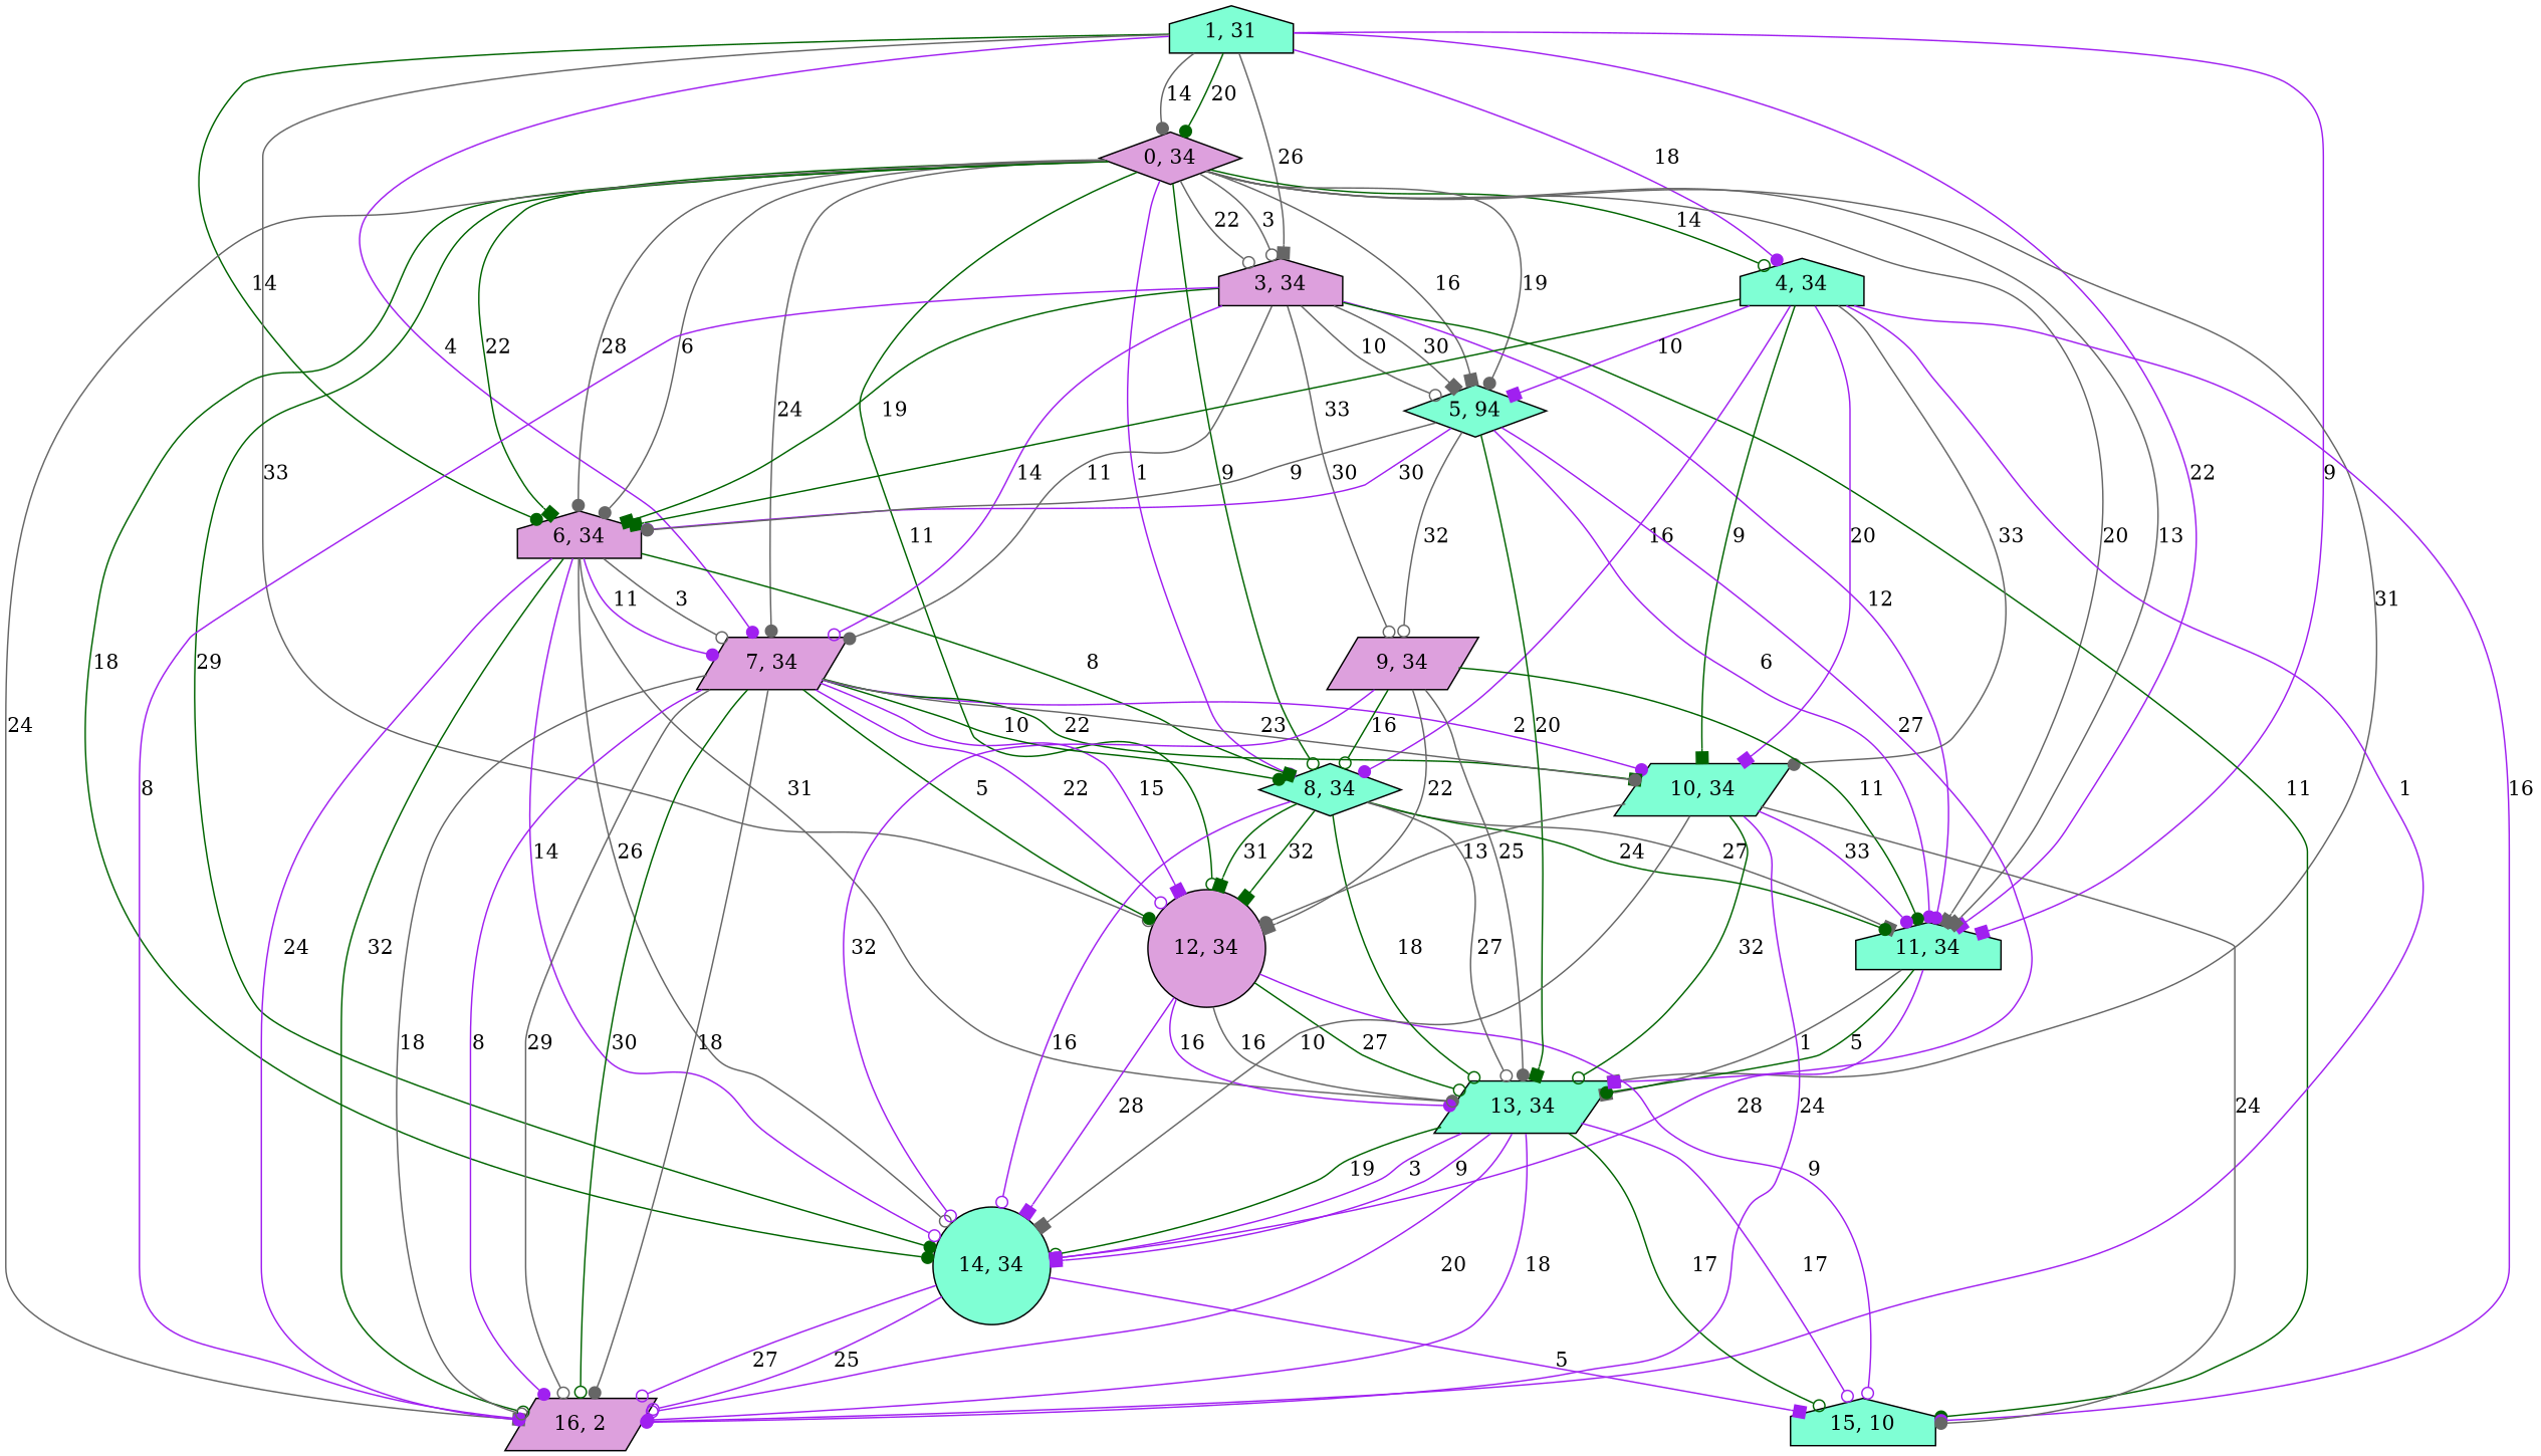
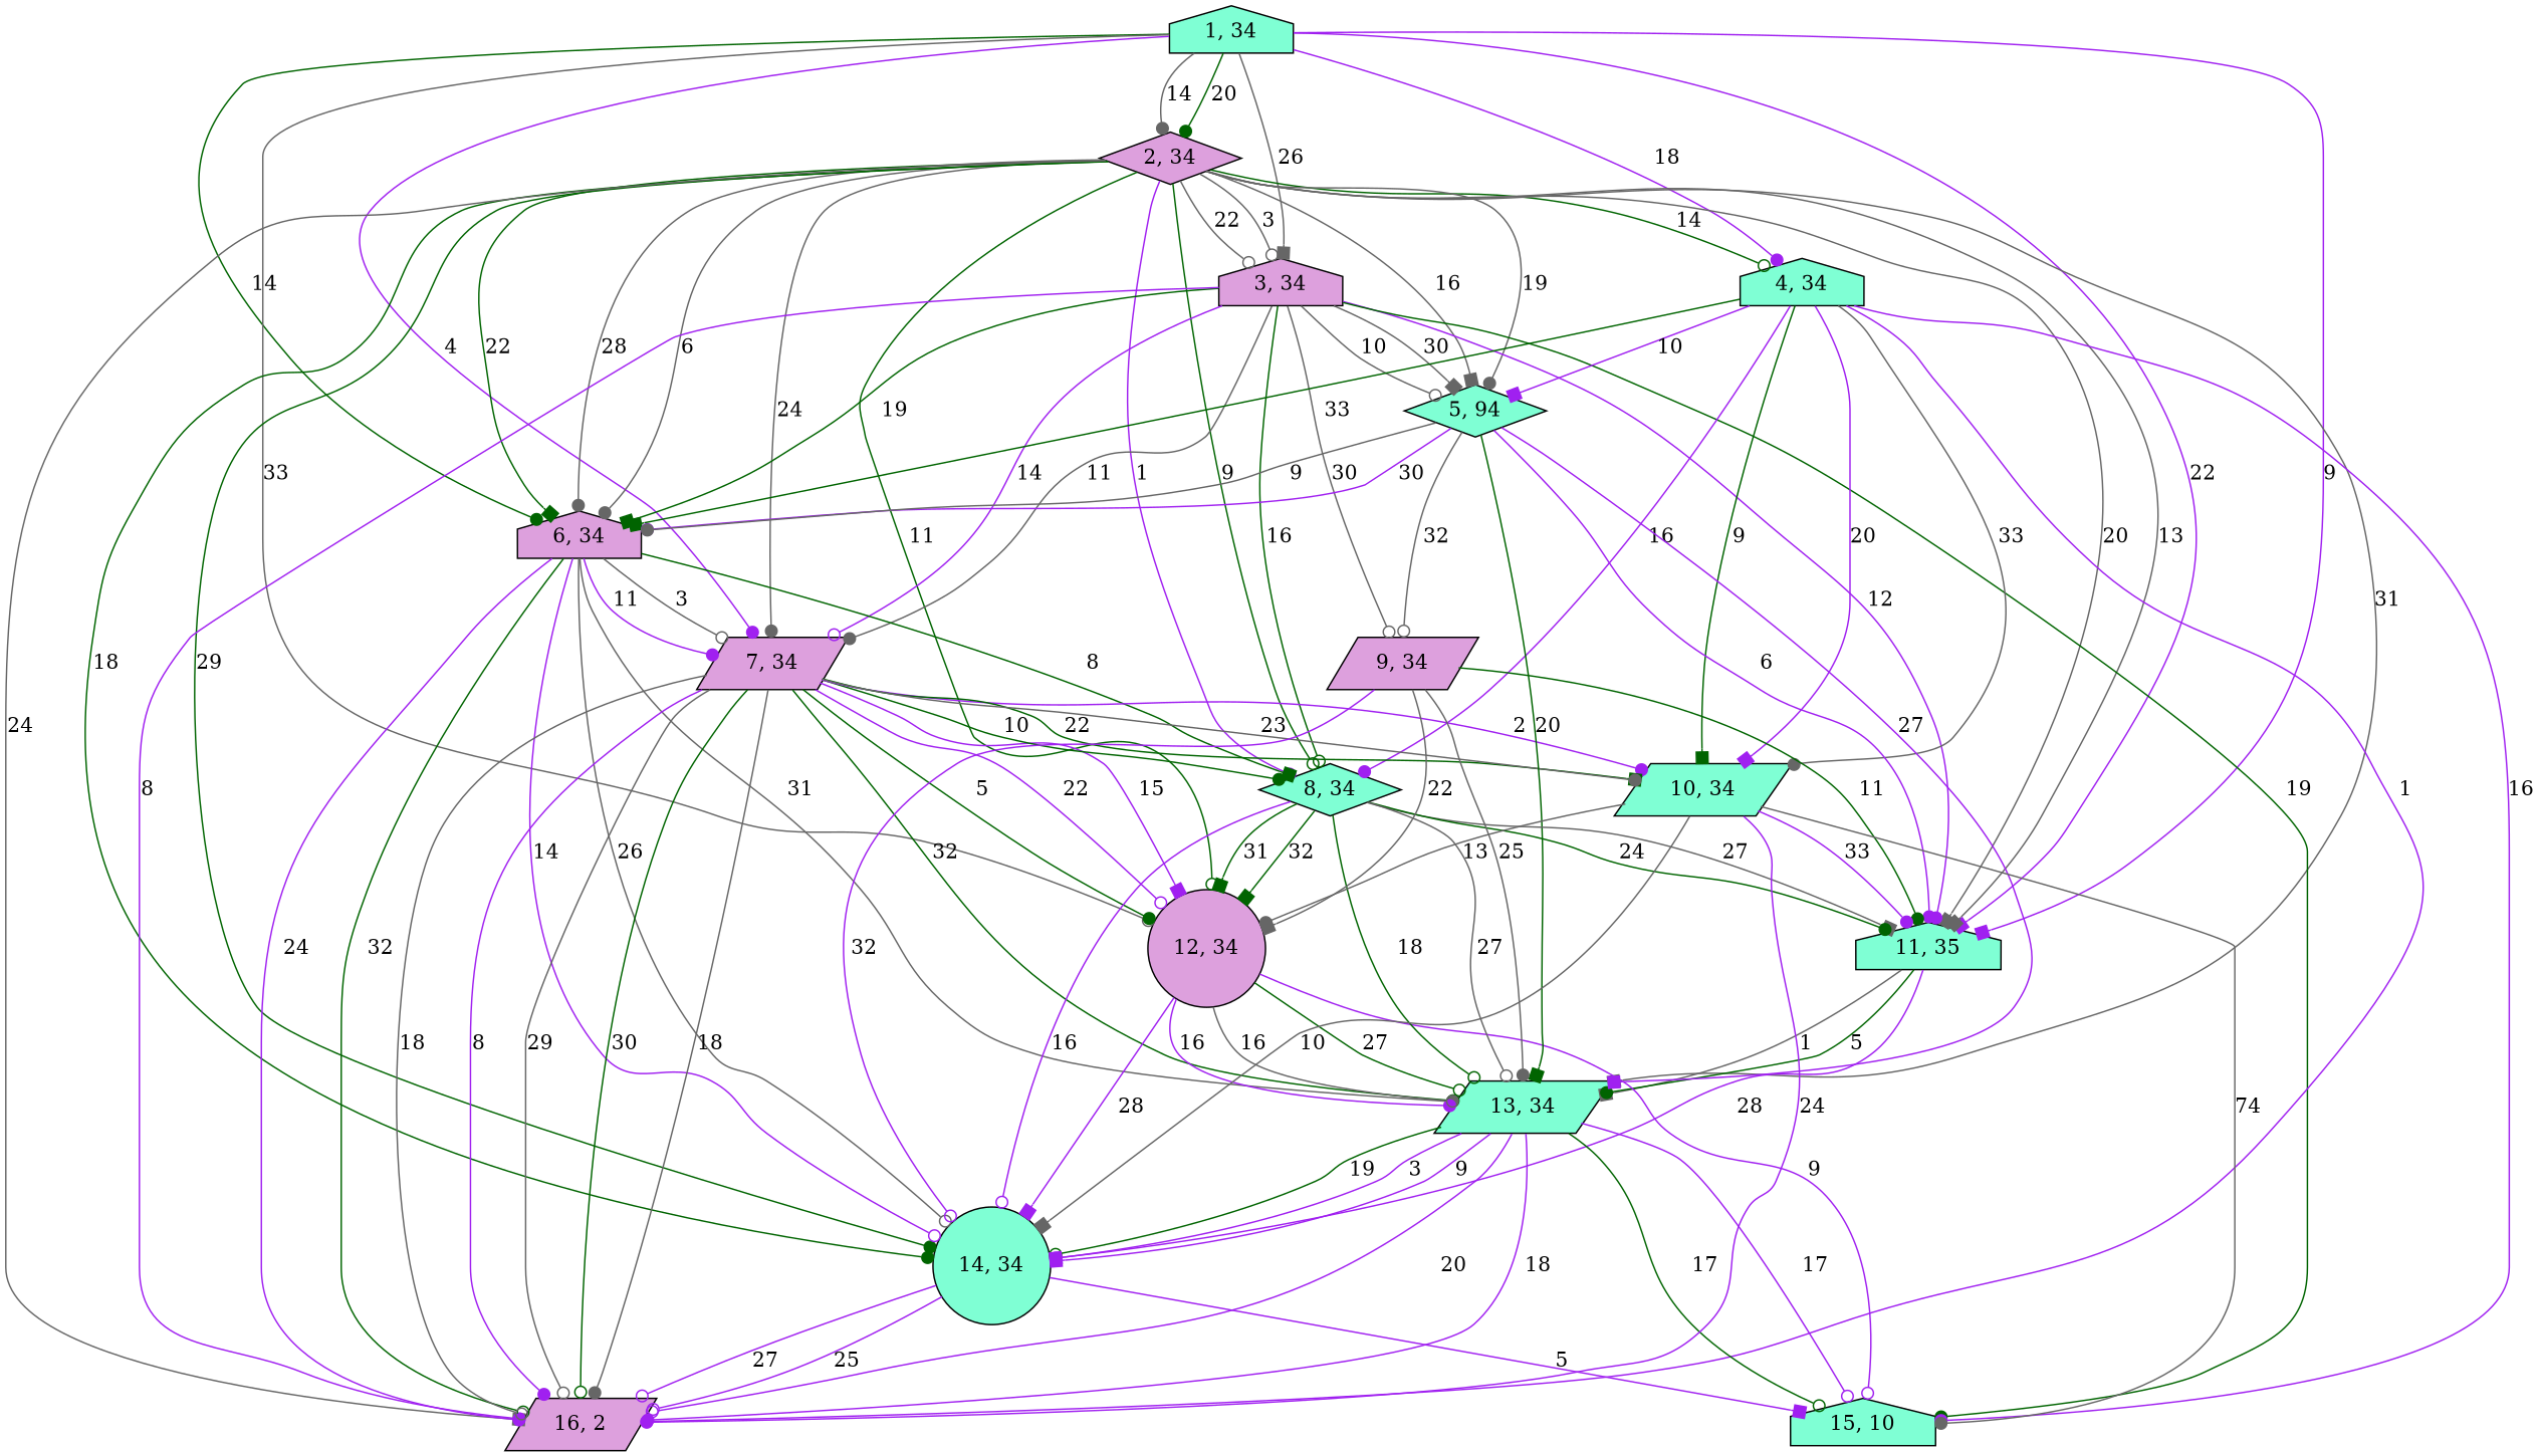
  digraph {
    node [fillcolor=aquamarine shape=house style=filled]
    edge [arrowhead=dot color=purple]
-   n1 [label="1, 31"]
-   n2 [fillcolor=plum label="0, 34" shape=diamond]
+   n1 [label="1, 34"]
+   n2 [fillcolor=plum label="2, 34" shape=diamond]
    n3 [fillcolor=plum label="3, 34"]
    n4 [label="4, 34"]
    n5 [fillcolor=plum label="6, 34"]
    n6 [fillcolor=plum label="7, 34" shape=parallelogram]
-   n7 [label="11, 34"]
+   n7 [label="11, 35"]
    n8 [fillcolor=plum label="12, 34" shape=circle]
    n9 [label="5, 94" shape=diamond]
    n10 [label="8, 34" shape=diamond]
    n11 [label="13, 34" shape=parallelogram]
    n12 [label="14, 34" shape=circle]
    n13 [fillcolor=plum label="16, 2" shape=parallelogram]
    n14 [fillcolor=plum label="9, 34" shape=parallelogram]
    n15 [label="15, 10"]
    n16 [label="10, 34" shape=parallelogram]
    n1 -> n2 [color=darkgreen label=20]
    n1 -> n2 [color=gray40 label=14]
    n1 -> n3 [arrowhead=box color=gray40 label=26]
    n1 -> n4 [label=18]
    n1 -> n5 [color=darkgreen label=14]
    n1 -> n6 [label=4]
    n1 -> n7 [arrowhead=box label=9]
    n1 -> n7 [arrowhead=box label=22]
    n1 -> n8 [arrowhead=odot color=gray40 label=33]
    n2 -> n3 [arrowhead=odot color=gray40 label=3]
    n2 -> n3 [arrowhead=odot color=gray40 label=22]
    n2 -> n4 [arrowhead=odot color=darkgreen label=14]
    n2 -> n5 [arrowhead=box color=darkgreen label=22]
    n2 -> n5 [color=gray40 label=28]
    n2 -> n5 [color=gray40 label=6]
    n2 -> n6 [color=gray40 label=24]
    n2 -> n7 [arrowhead=box color=gray40 label=20]
    n2 -> n7 [arrowhead=box color=gray40 label=13]
    n2 -> n8 [arrowhead=odot color=darkgreen label=11]
    n2 -> n9 [color=gray40 label=19]
    n2 -> n9 [arrowhead=box color=gray40 label=16]
    n2 -> n10 [arrowhead=odot label=1]
    n2 -> n10 [arrowhead=odot color=darkgreen label=9]
    n2 -> n11 [arrowhead=box color=gray40 label=31]
    n2 -> n12 [color=darkgreen label=29]
    n2 -> n12 [color=darkgreen label=18]
    n2 -> n13 [arrowhead=box color=gray40 label=24]
    n3 -> n5 [arrowhead=box color=darkgreen label=19]
    n3 -> n6 [arrowhead=odot label=14]
    n3 -> n6 [color=gray40 label=11]
    n3 -> n7 [label=12]
    n3 -> n9 [arrowhead=box color=gray40 label=30]
    n3 -> n9 [arrowhead=odot color=gray40 label=10]
-   n14 -> n10 [arrowhead=odot color=darkgreen label=16]
+   n3 -> n10 [arrowhead=odot color=darkgreen label=16]
    n3 -> n13 [label=8]
    n3 -> n14 [arrowhead=odot color=gray40 label=30]
-   n3 -> n15 [color=darkgreen label=11]
+   n3 -> n15 [color=darkgreen label=19]
    n4 -> n5 [arrowhead=box color=darkgreen label=33]
    n4 -> n9 [arrowhead=box label=10]
    n4 -> n10 [label=16]
    n4 -> n13 [label=1]
    n4 -> n15 [label=16]
    n4 -> n16 [color=gray40 label=33]
    n4 -> n16 [arrowhead=box label=20]
    n4 -> n16 [arrowhead=box color=darkgreen label=9]
    n5 -> n6 [arrowhead=odot color=gray40 label=3]
    n5 -> n6 [label=11]
    n5 -> n10 [arrowhead=box color=darkgreen label=8]
    n5 -> n11 [color=gray40 label=31]
    n5 -> n12 [arrowhead=odot color=gray40 label=26]
    n5 -> n12 [arrowhead=odot label=14]
    n5 -> n13 [arrowhead=odot color=darkgreen label=32]
    n5 -> n13 [label=24]
    n6 -> n8 [arrowhead=box label=15]
    n6 -> n8 [color=darkgreen label=5]
    n6 -> n8 [arrowhead=odot label=22]
    n6 -> n10 [color=darkgreen label=10]
-   n16 -> n11 [arrowhead=odot color=darkgreen label=32]
+   n6 -> n11 [arrowhead=odot color=darkgreen label=32]
    n6 -> n13 [arrowhead=odot color=gray40 label=29]
    n6 -> n13 [arrowhead=odot color=darkgreen label=30]
    n6 -> n13 [color=gray40 label=18]
    n6 -> n13 [arrowhead=odot color=gray40 label=18]
    n6 -> n13 [label=8]
    n6 -> n16 [label=2]
    n6 -> n16 [arrowhead=box color=darkgreen label=22]
    n6 -> n16 [color=gray40 label=23]
    n7 -> n11 [arrowhead=box color=gray40 label=1]
    n7 -> n11 [color=darkgreen label=5]
    n7 -> n12 [arrowhead=odot label=28]
    n8 -> n11 [arrowhead=odot color=darkgreen label=27]
    n8 -> n11 [label=16]
    n8 -> n11 [arrowhead=odot color=gray40 label=16]
    n8 -> n12 [arrowhead=box label=28]
    n8 -> n15 [arrowhead=odot label=9]
    n9 -> n5 [arrowhead=odot label=30]
    n9 -> n5 [color=gray40 label=9]
    n9 -> n7 [label=6]
    n9 -> n11 [arrowhead=box label=27]
    n9 -> n11 [arrowhead=box color=darkgreen label=20]
    n9 -> n14 [arrowhead=odot color=gray40 label=32]
    n10 -> n7 [arrowhead=box color=gray40 label=27]
    n10 -> n7 [color=darkgreen label=24]
    n10 -> n8 [arrowhead=box color=darkgreen label=32]
    n10 -> n8 [arrowhead=box color=darkgreen label=31]
    n10 -> n11 [arrowhead=odot color=darkgreen label=18]
    n10 -> n11 [arrowhead=odot color=gray40 label=27]
    n10 -> n12 [arrowhead=odot label=16]
    n11 -> n12 [arrowhead=box label=9]
    n11 -> n12 [arrowhead=odot color=darkgreen label=19]
    n11 -> n12 [arrowhead=box label=3]
    n11 -> n13 [arrowhead=odot label=20]
    n11 -> n13 [label=18]
    n11 -> n15 [arrowhead=odot label=17]
    n11 -> n15 [arrowhead=odot color=darkgreen label=17]
    n12 -> n13 [arrowhead=odot label=25]
    n12 -> n13 [arrowhead=odot label=27]
    n12 -> n15 [arrowhead=box label=5]
    n14 -> n7 [color=darkgreen label=11]
    n14 -> n8 [arrowhead=box color=gray40 label=22]
    n14 -> n11 [color=gray40 label=25]
    n14 -> n12 [arrowhead=odot label=32]
    n16 -> n7 [label=33]
    n16 -> n8 [color=gray40 label=13]
    n16 -> n12 [arrowhead=box color=gray40 label=10]
    n16 -> n13 [arrowhead=odot label=24]
-   n16 -> n15 [color=gray40 label=24]
+   n16 -> n15 [color=gray40 label=74]
  }
